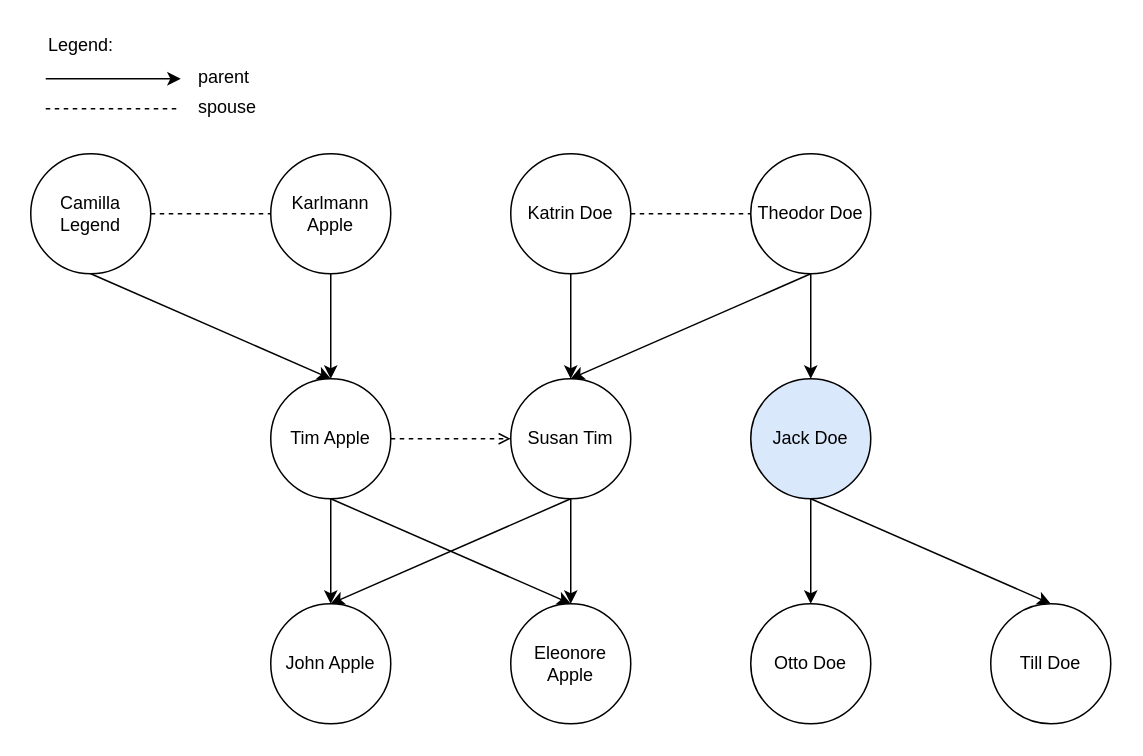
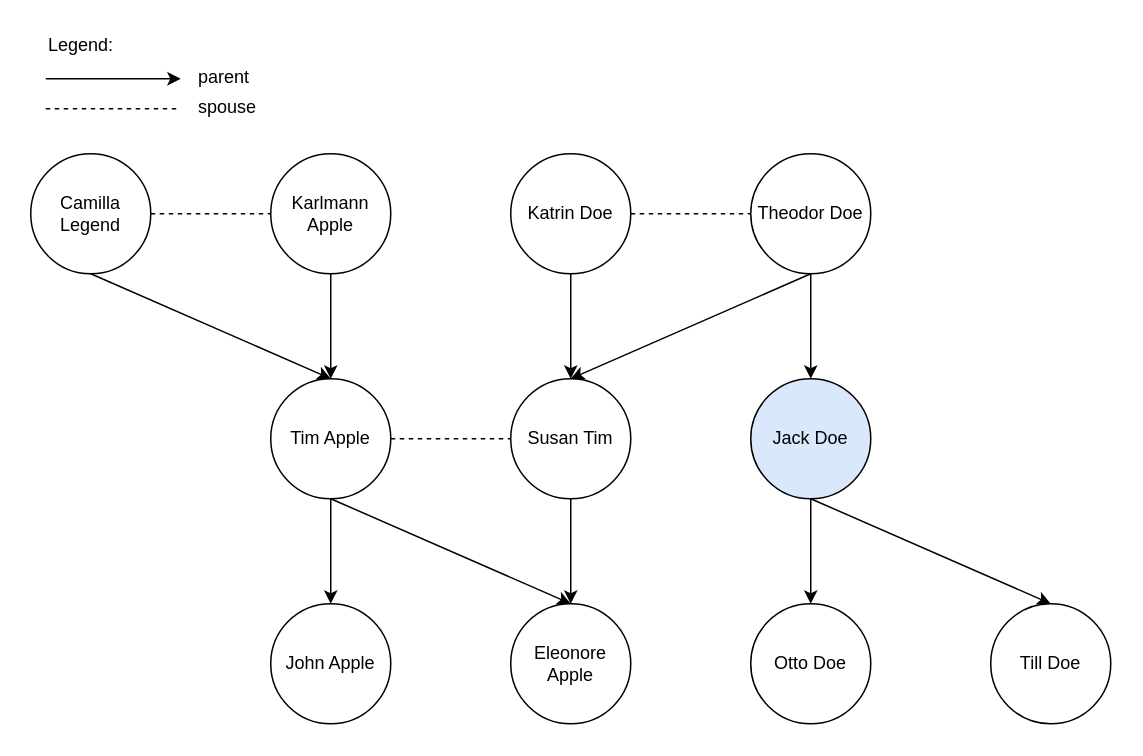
  <mxCell id="0" />
  <mxCell id="1" parent="0" />
  <mxCell id="2" style="rounded=0;orthogonalLoop=1;jettySize=auto;html=1;exitX=0.5;exitY=1;exitDx=0;exitDy=0;entryX=0.5;entryY=0;entryDx=0;entryDy=0;" edge="1" parent="1" source="3" target="13"><mxGeometry relative="1" as="geometry" /></mxCell>
  <mxCell id="3" value="Camilla Legend" style="ellipse;whiteSpace=wrap;html=1;aspect=fixed;" vertex="1" parent="1"><mxGeometry x="20" y="102" width="80" height="80" as="geometry" /></mxCell>
  <mxCell id="4" style="edgeStyle=none;rounded=0;orthogonalLoop=1;jettySize=auto;html=1;exitX=0.5;exitY=1;exitDx=0;exitDy=0;entryX=0.5;entryY=0;entryDx=0;entryDy=0;" edge="1" parent="1" source="5" target="13"><mxGeometry relative="1" as="geometry" /></mxCell>
  <mxCell id="5" value="Karlmann Apple" style="ellipse;whiteSpace=wrap;html=1;aspect=fixed;" vertex="1" parent="1"><mxGeometry x="180" y="102" width="80" height="80" as="geometry" /></mxCell>
  <mxCell id="6" style="edgeStyle=none;rounded=0;orthogonalLoop=1;jettySize=auto;html=1;exitX=0.5;exitY=1;exitDx=0;exitDy=0;" edge="1" parent="1" source="7" target="16"><mxGeometry relative="1" as="geometry" /></mxCell>
  <mxCell id="7" value="Katrin Doe" style="ellipse;whiteSpace=wrap;html=1;aspect=fixed;" vertex="1" parent="1"><mxGeometry x="340" y="102" width="80" height="80" as="geometry" /></mxCell>
  <mxCell id="8" style="edgeStyle=none;rounded=0;orthogonalLoop=1;jettySize=auto;html=1;exitX=0.5;exitY=1;exitDx=0;exitDy=0;entryX=0.5;entryY=0;entryDx=0;entryDy=0;" edge="1" parent="1" source="10" target="16"><mxGeometry relative="1" as="geometry" /></mxCell>
  <mxCell id="9" style="edgeStyle=none;rounded=0;orthogonalLoop=1;jettySize=auto;html=1;exitX=0.5;exitY=1;exitDx=0;exitDy=0;" edge="1" parent="1" source="10" target="19"><mxGeometry relative="1" as="geometry" /></mxCell>
  <mxCell id="10" value="Theodor Doe" style="ellipse;whiteSpace=wrap;html=1;aspect=fixed;" vertex="1" parent="1"><mxGeometry x="500" y="102" width="80" height="80" as="geometry" /></mxCell>
  <mxCell id="11" style="edgeStyle=none;rounded=0;orthogonalLoop=1;jettySize=auto;html=1;exitX=0.5;exitY=1;exitDx=0;exitDy=0;entryX=0.5;entryY=0;entryDx=0;entryDy=0;" edge="1" parent="1" source="13" target="21"><mxGeometry relative="1" as="geometry" /></mxCell>
  <mxCell id="12" style="edgeStyle=none;rounded=0;orthogonalLoop=1;jettySize=auto;html=1;exitX=0.5;exitY=1;exitDx=0;exitDy=0;" edge="1" parent="1" source="13"><mxGeometry relative="1" as="geometry"><mxPoint x="220" y="402" as="targetPoint" /></mxGeometry></mxCell>
  <mxCell id="13" value="Tim Apple" style="ellipse;whiteSpace=wrap;html=1;aspect=fixed;" vertex="1" parent="1"><mxGeometry x="180" y="252" width="80" height="80" as="geometry" /></mxCell>
- <mxCell id="14" style="edgeStyle=none;rounded=0;orthogonalLoop=1;jettySize=auto;html=1;exitX=0.5;exitY=1;exitDx=0;exitDy=0;entryX=0.5;entryY=0;entryDx=0;entryDy=0;" edge="1" parent="1" source="16" target="20"><mxGeometry relative="1" as="geometry" /></mxCell>
  <mxCell id="15" style="edgeStyle=none;rounded=0;orthogonalLoop=1;jettySize=auto;html=1;exitX=0.5;exitY=1;exitDx=0;exitDy=0;entryX=0.5;entryY=0;entryDx=0;entryDy=0;" edge="1" parent="1" source="16" target="21"><mxGeometry relative="1" as="geometry" /></mxCell>
  <mxCell id="16" value="Susan Tim" style="ellipse;whiteSpace=wrap;html=1;aspect=fixed;" vertex="1" parent="1"><mxGeometry x="340" y="252" width="80" height="80" as="geometry" /></mxCell>
  <mxCell id="17" style="edgeStyle=none;rounded=0;orthogonalLoop=1;jettySize=auto;html=1;exitX=0.5;exitY=1;exitDx=0;exitDy=0;entryX=0.5;entryY=0;entryDx=0;entryDy=0;" edge="1" parent="1" source="19" target="26"><mxGeometry relative="1" as="geometry" /></mxCell>
  <mxCell id="18" style="edgeStyle=none;rounded=0;orthogonalLoop=1;jettySize=auto;html=1;exitX=0.5;exitY=1;exitDx=0;exitDy=0;entryX=0.5;entryY=0;entryDx=0;entryDy=0;" edge="1" parent="1" source="19" target="25"><mxGeometry relative="1" as="geometry" /></mxCell>
  <mxCell id="19" value="Jack Doe" style="ellipse;whiteSpace=wrap;html=1;aspect=fixed;fillColor=#dae8fc;" vertex="1" parent="1"><mxGeometry x="500" y="252" width="80" height="80" as="geometry" /></mxCell>
  <mxCell id="20" value="John Apple" style="ellipse;whiteSpace=wrap;html=1;aspect=fixed;" vertex="1" parent="1"><mxGeometry x="180" y="402" width="80" height="80" as="geometry" /></mxCell>
  <mxCell id="21" value="Eleonore Apple" style="ellipse;whiteSpace=wrap;html=1;aspect=fixed;" vertex="1" parent="1"><mxGeometry x="340" y="402" width="80" height="80" as="geometry" /></mxCell>
- <mxCell id="22" value="" style="endArrow=open;dashed=1;html=1;entryX=0;entryY=0.5;entryDx=0;entryDy=0;exitX=1;exitY=0.5;exitDx=0;exitDy=0;" edge="1" parent="1" source="13" target="16"><mxGeometry width="50" height="50" relative="1" as="geometry"><mxPoint x="20" y="552" as="sourcePoint" /><mxPoint x="70" y="502" as="targetPoint" /></mxGeometry></mxCell>
+ <mxCell id="22" value="" style="endArrow=none;dashed=1;html=1;entryX=0;entryY=0.5;entryDx=0;entryDy=0;exitX=1;exitY=0.5;exitDx=0;exitDy=0;" edge="1" parent="1" source="13" target="16"><mxGeometry width="50" height="50" relative="1" as="geometry"><mxPoint x="20" y="552" as="sourcePoint" /><mxPoint x="70" y="502" as="targetPoint" /></mxGeometry></mxCell>
  <mxCell id="23" value="" style="endArrow=none;dashed=1;html=1;entryX=0;entryY=0.5;entryDx=0;entryDy=0;exitX=1;exitY=0.5;exitDx=0;exitDy=0;" edge="1" parent="1" source="3" target="5"><mxGeometry width="50" height="50" relative="1" as="geometry"><mxPoint x="110" y="172" as="sourcePoint" /><mxPoint x="160" y="122" as="targetPoint" /></mxGeometry></mxCell>
  <mxCell id="24" value="" style="endArrow=none;dashed=1;html=1;entryX=0;entryY=0.5;entryDx=0;entryDy=0;exitX=1;exitY=0.5;exitDx=0;exitDy=0;" edge="1" parent="1" source="7" target="10"><mxGeometry width="50" height="50" relative="1" as="geometry"><mxPoint x="430" y="182" as="sourcePoint" /><mxPoint x="480" y="132" as="targetPoint" /></mxGeometry></mxCell>
  <mxCell id="25" value="Otto Doe" style="ellipse;whiteSpace=wrap;html=1;aspect=fixed;" vertex="1" parent="1"><mxGeometry x="500" y="402" width="80" height="80" as="geometry" /></mxCell>
  <mxCell id="26" value="Till Doe" style="ellipse;whiteSpace=wrap;html=1;aspect=fixed;" vertex="1" parent="1"><mxGeometry x="660" y="402" width="80" height="80" as="geometry" /></mxCell>
  <mxCell id="27" value="" style="endArrow=classic;html=1;" edge="1" parent="1"><mxGeometry width="50" height="50" relative="1" as="geometry"><mxPoint x="30" y="52" as="sourcePoint" /><mxPoint x="120" y="52" as="targetPoint" /></mxGeometry></mxCell>
  <mxCell id="28" value="" style="endArrow=none;dashed=1;html=1;" edge="1" parent="1"><mxGeometry width="50" height="50" relative="1" as="geometry"><mxPoint x="30" y="72" as="sourcePoint" /><mxPoint x="120" y="72" as="targetPoint" /></mxGeometry></mxCell>
  <mxCell id="29" value="Legend:&amp;nbsp;" style="text;html=1;resizable=0;points=[];autosize=1;align=left;verticalAlign=top;spacingTop=-4;" vertex="1" parent="1"><mxGeometry x="30" y="20" width="60" height="20" as="geometry" /></mxCell>
  <mxCell id="30" value="parent" style="text;html=1;resizable=0;points=[];autosize=1;align=left;verticalAlign=top;spacingTop=-4;" vertex="1" parent="1"><mxGeometry x="130" y="41" width="50" height="20" as="geometry" /></mxCell>
  <mxCell id="31" value="spouse" style="text;html=1;resizable=0;points=[];autosize=1;align=left;verticalAlign=top;spacingTop=-4;" vertex="1" parent="1"><mxGeometry x="130" y="61" width="50" height="20" as="geometry" /></mxCell>
